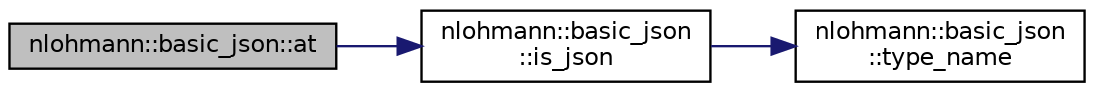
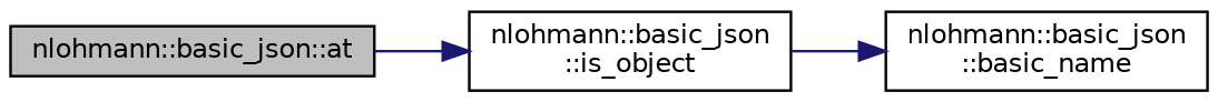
  digraph {
    rankdir=LR
    node [color=black fillcolor=white fontname=Helvetica fontsize=10 shape=record style=filled]
    edge [color=midnightblue fontname=Helvetica fontsize=10 labelfontname=Helvetica labelfontsize=10 style=solid]
    n1 [fillcolor=grey75 fontcolor=black height=0.2 label="nlohmann::basic_json::at" width=0.4]
-   n2 [height=0.2 label="nlohmann::basic_json\l::is_json" width=0.4]
-   n3 [height=0.2 label="nlohmann::basic_json\l::type_name" width=0.4]
+   n2 [height=0.2 label="nlohmann::basic_json\l::is_object" width=0.4]
+   n3 [height=0.2 label="nlohmann::basic_json\l::basic_name" width=0.4]
    n1 -> n2
    n2 -> n3
  }
